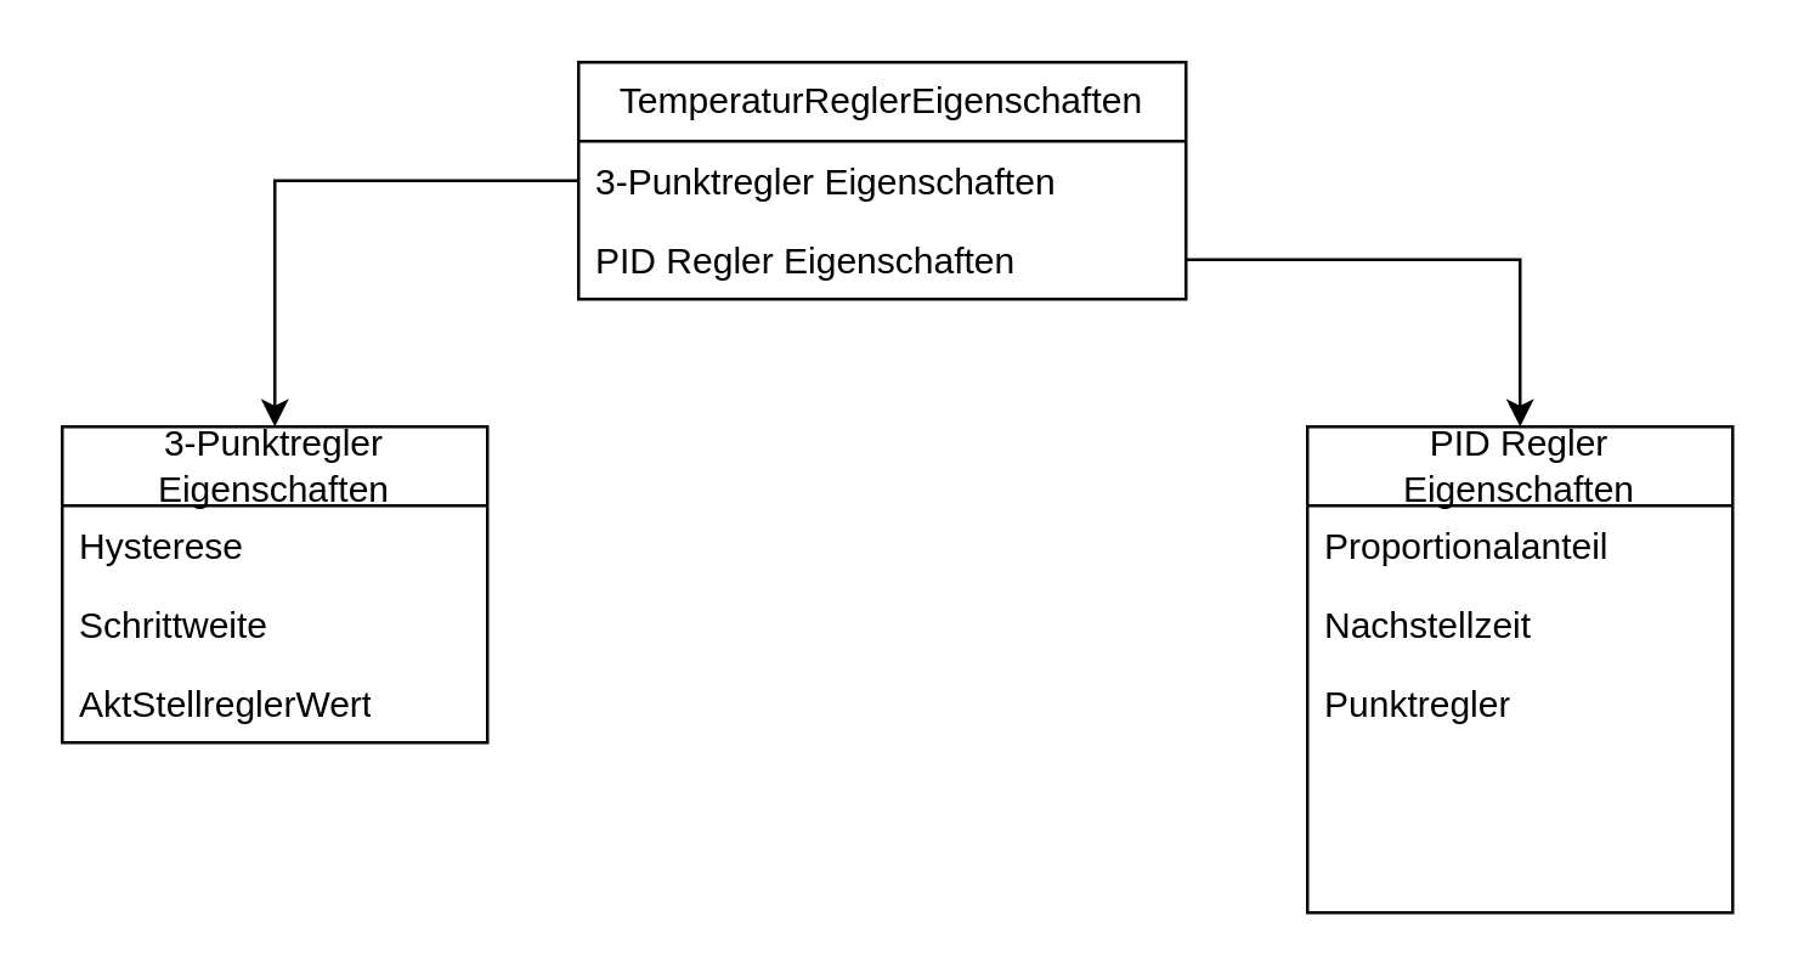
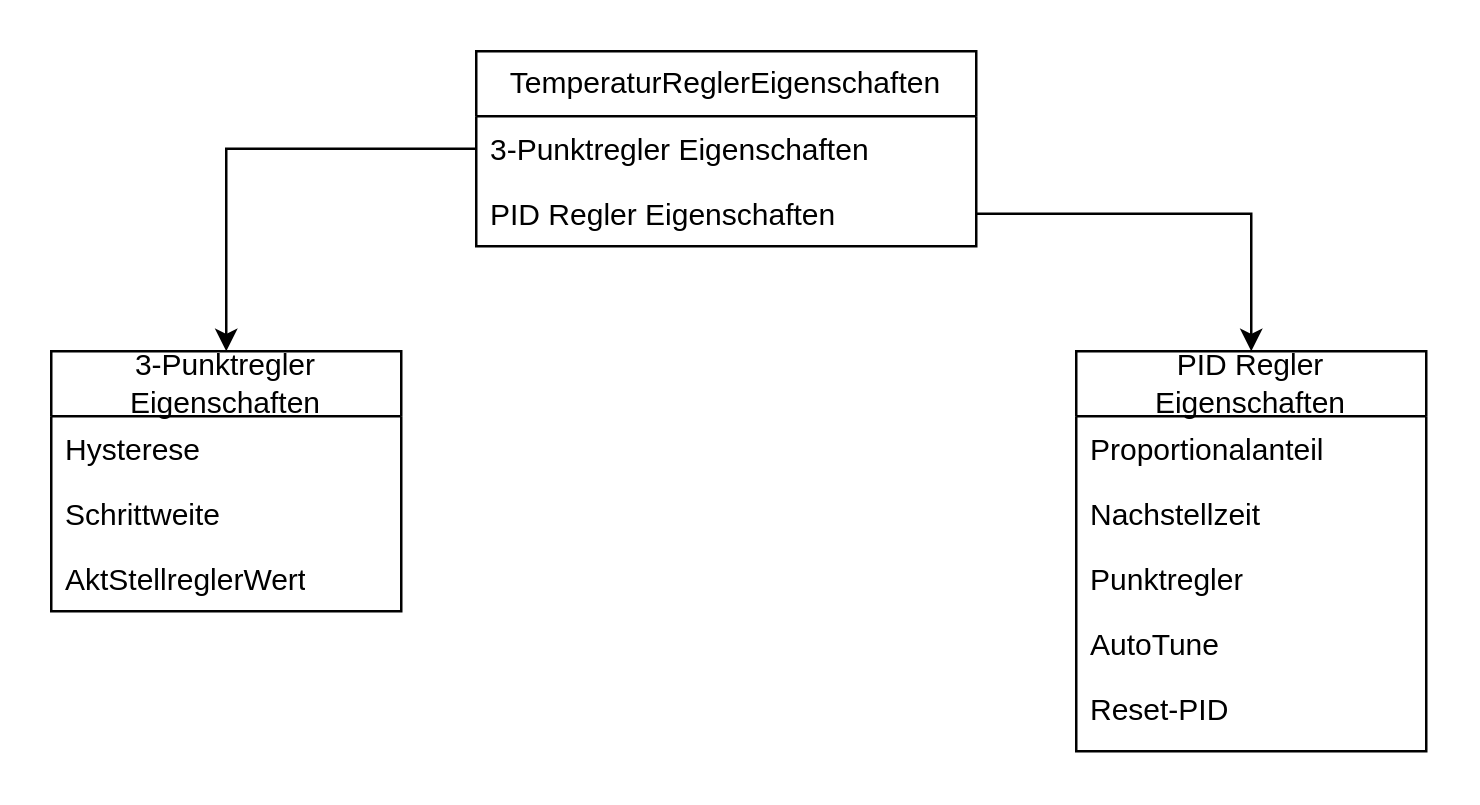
  <mxCell id="0" />
  <mxCell id="1" parent="0" />
  <mxCell id="2" value="TemperaturReglerEigenschaften" style="swimlane;fontStyle=0;childLayout=stackLayout;horizontal=1;startSize=26;fillColor=none;horizontalStack=0;resizeParent=1;resizeParentMax=0;resizeLast=0;collapsible=1;marginBottom=0;whiteSpace=wrap;html=1;" vertex="1" parent="1"><mxGeometry x="190" y="20" width="200" height="78" as="geometry" /></mxCell>
  <mxCell id="3" value="3-Punktregler Eigenschaften" style="text;strokeColor=none;fillColor=none;align=left;verticalAlign=top;spacingLeft=4;spacingRight=4;overflow=hidden;rotatable=0;points=[[0,0.5],[1,0.5]];portConstraint=eastwest;whiteSpace=wrap;html=1;" vertex="1" parent="2"><mxGeometry y="26" width="200" height="26" as="geometry" /></mxCell>
  <mxCell id="4" value="PID Regler Eigenschaften" style="text;strokeColor=none;fillColor=none;align=left;verticalAlign=top;spacingLeft=4;spacingRight=4;overflow=hidden;rotatable=0;points=[[0,0.5],[1,0.5]];portConstraint=eastwest;whiteSpace=wrap;html=1;" vertex="1" parent="2"><mxGeometry y="52" width="200" height="26" as="geometry" /></mxCell>
  <mxCell id="5" value="3-Punktregler Eigenschaften" style="swimlane;fontStyle=0;childLayout=stackLayout;horizontal=1;startSize=26;fillColor=none;horizontalStack=0;resizeParent=1;resizeParentMax=0;resizeLast=0;collapsible=1;marginBottom=0;whiteSpace=wrap;html=1;" vertex="1" parent="1"><mxGeometry x="20" y="140" width="140" height="104" as="geometry" /></mxCell>
  <mxCell id="6" value="Hysterese" style="text;strokeColor=none;fillColor=none;align=left;verticalAlign=top;spacingLeft=4;spacingRight=4;overflow=hidden;rotatable=0;points=[[0,0.5],[1,0.5]];portConstraint=eastwest;whiteSpace=wrap;html=1;" vertex="1" parent="5"><mxGeometry y="26" width="140" height="26" as="geometry" /></mxCell>
  <mxCell id="7" value="Schrittweite" style="text;strokeColor=none;fillColor=none;align=left;verticalAlign=top;spacingLeft=4;spacingRight=4;overflow=hidden;rotatable=0;points=[[0,0.5],[1,0.5]];portConstraint=eastwest;whiteSpace=wrap;html=1;" vertex="1" parent="5"><mxGeometry y="52" width="140" height="26" as="geometry" /></mxCell>
  <mxCell id="8" value="AktStellreglerWert" style="text;strokeColor=none;fillColor=none;align=left;verticalAlign=top;spacingLeft=4;spacingRight=4;overflow=hidden;rotatable=0;points=[[0,0.5],[1,0.5]];portConstraint=eastwest;whiteSpace=wrap;html=1;" vertex="1" parent="5"><mxGeometry y="78" width="140" height="26" as="geometry" /></mxCell>
  <mxCell id="9" style="edgeStyle=orthogonalEdgeStyle;rounded=0;orthogonalLoop=1;jettySize=auto;html=1;exitX=0;exitY=0.5;exitDx=0;exitDy=0;entryX=0.5;entryY=0;entryDx=0;entryDy=0;" edge="1" parent="1" source="3" target="5"><mxGeometry relative="1" as="geometry" /></mxCell>
  <mxCell id="10" value="PID Regler Eigenschaften" style="swimlane;fontStyle=0;childLayout=stackLayout;horizontal=1;startSize=26;fillColor=none;horizontalStack=0;resizeParent=1;resizeParentMax=0;resizeLast=0;collapsible=1;marginBottom=0;whiteSpace=wrap;html=1;" vertex="1" parent="1"><mxGeometry x="430" y="140" width="140" height="160" as="geometry"><mxRectangle x="520" y="160" width="180" height="30" as="alternateBounds" /></mxGeometry></mxCell>
  <mxCell id="11" value="Proportionalanteil" style="text;strokeColor=none;fillColor=none;align=left;verticalAlign=top;spacingLeft=4;spacingRight=4;overflow=hidden;rotatable=0;points=[[0,0.5],[1,0.5]];portConstraint=eastwest;whiteSpace=wrap;html=1;" vertex="1" parent="10"><mxGeometry y="26" width="140" height="26" as="geometry" /></mxCell>
  <mxCell id="12" value="Nachstellzeit" style="text;strokeColor=none;fillColor=none;align=left;verticalAlign=top;spacingLeft=4;spacingRight=4;overflow=hidden;rotatable=0;points=[[0,0.5],[1,0.5]];portConstraint=eastwest;whiteSpace=wrap;html=1;" vertex="1" parent="10"><mxGeometry y="52" width="140" height="26" as="geometry" /></mxCell>
  <mxCell id="13" value="Punktregler" style="text;strokeColor=none;fillColor=none;align=left;verticalAlign=top;spacingLeft=4;spacingRight=4;overflow=hidden;rotatable=0;points=[[0,0.5],[1,0.5]];portConstraint=eastwest;whiteSpace=wrap;html=1;" vertex="1" parent="10"><mxGeometry y="78" width="140" height="82" as="geometry" /></mxCell>
  <mxCell id="14" style="edgeStyle=orthogonalEdgeStyle;rounded=0;orthogonalLoop=1;jettySize=auto;html=1;exitX=1;exitY=0.5;exitDx=0;exitDy=0;" edge="1" parent="1" source="4" target="10"><mxGeometry relative="1" as="geometry" /></mxCell>
+ <mxCell id="15" value="AutoTune" style="text;strokeColor=none;fillColor=none;align=left;verticalAlign=top;spacingLeft=4;spacingRight=4;overflow=hidden;rotatable=0;points=[[0,0.5],[1,0.5]];portConstraint=eastwest;whiteSpace=wrap;html=1;" vertex="1" parent="1"><mxGeometry x="430" y="244" width="140" height="26" as="geometry" /></mxCell>
+ <mxCell id="16" value="Reset-PID" style="text;strokeColor=none;fillColor=none;align=left;verticalAlign=top;spacingLeft=4;spacingRight=4;overflow=hidden;rotatable=0;points=[[0,0.5],[1,0.5]];portConstraint=eastwest;whiteSpace=wrap;html=1;" vertex="1" parent="1"><mxGeometry x="430" y="270" width="140" height="26" as="geometry" /></mxCell>
